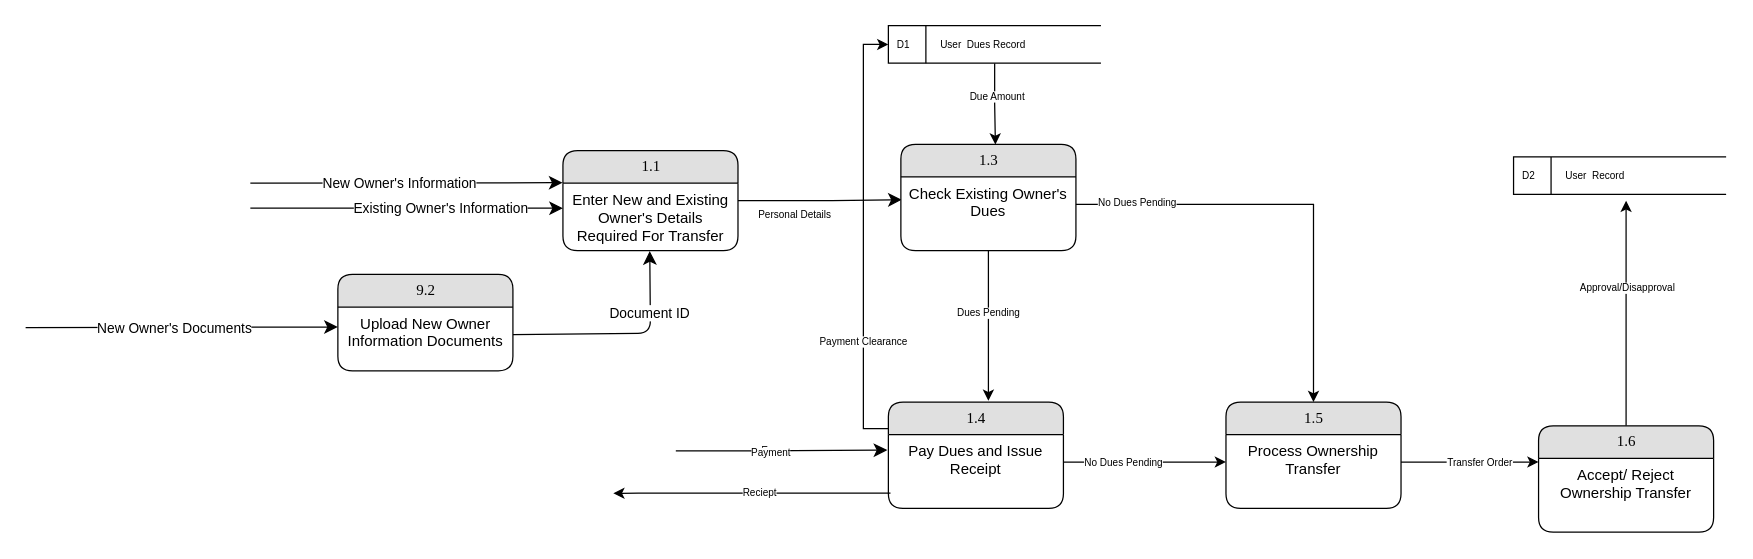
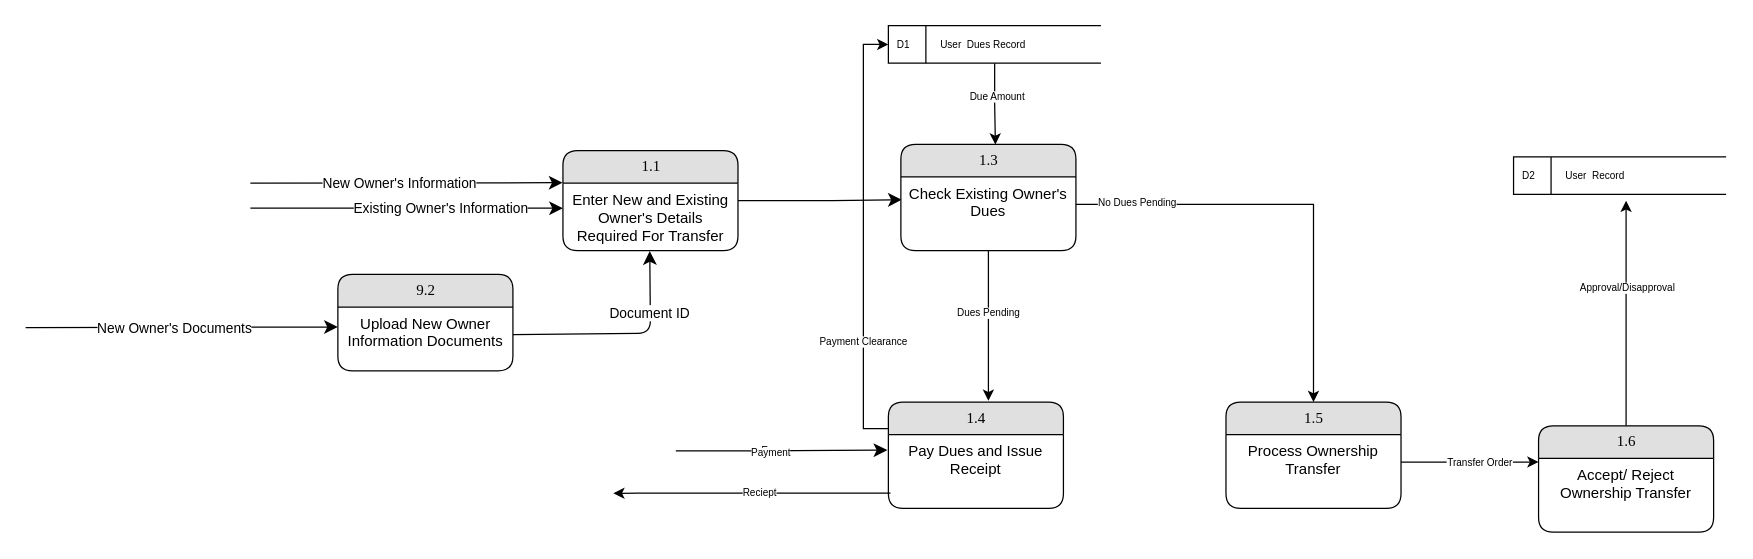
  <mxCell id="0" />
  <mxCell id="1" parent="0" />
  <mxCell id="2" style="edgeStyle=none;html=1;labelBackgroundColor=none;startFill=0;startSize=8;endFill=1;endSize=8;fontFamily=Verdana;fontSize=12;entryX=-0.002;entryY=0.32;entryDx=0;entryDy=0;entryPerimeter=0;" parent="1" target="5" edge="1"><mxGeometry relative="1" as="geometry"><mxPoint x="199.72" y="146" as="sourcePoint" /></mxGeometry></mxCell>
  <mxCell id="3" value="New Owner's Information" style="edgeLabel;html=1;align=center;verticalAlign=middle;resizable=0;points=[];" vertex="1" connectable="0" parent="2"><mxGeometry x="-0.048" relative="1" as="geometry"><mxPoint as="offset" /></mxGeometry></mxCell>
  <mxCell id="4" style="edgeStyle=orthogonalEdgeStyle;html=1;labelBackgroundColor=none;startFill=0;startSize=8;endFill=1;endSize=8;fontFamily=Verdana;fontSize=12;entryX=0.005;entryY=0.413;entryDx=0;entryDy=0;entryPerimeter=0;" parent="1" source="5" target="14" edge="1"><mxGeometry relative="1" as="geometry"><Array as="points" /></mxGeometry></mxCell>
  <mxCell id="5" value="1.1" style="swimlane;html=1;fontStyle=0;childLayout=stackLayout;horizontal=1;startSize=26;fillColor=#e0e0e0;horizontalStack=0;resizeParent=1;resizeLast=0;collapsible=1;marginBottom=0;swimlaneFillColor=#ffffff;align=center;rounded=1;shadow=0;comic=0;labelBackgroundColor=none;strokeWidth=1;fontFamily=Verdana;fontSize=12" parent="1" vertex="1"><mxGeometry x="449.72" y="120" width="140" height="80" as="geometry" /></mxCell>
  <mxCell id="6" value="Enter New and Existing Owner's Details Required For Transfer" style="text;html=1;strokeColor=none;fillColor=none;spacingLeft=4;spacingRight=4;whiteSpace=wrap;overflow=hidden;rotatable=0;points=[[0,0.5],[1,0.5]];portConstraint=eastwest;align=center;" parent="5" vertex="1"><mxGeometry y="26" width="140" height="54" as="geometry" /></mxCell>
  <mxCell id="7" style="edgeStyle=none;html=1;labelBackgroundColor=none;startFill=0;startSize=8;endFill=1;endSize=8;fontFamily=Verdana;fontSize=12;entryX=0.496;entryY=1.005;entryDx=0;entryDy=0;entryPerimeter=0;exitX=1;exitY=0.5;exitDx=0;exitDy=0;" parent="1" source="10" target="6" edge="1"><mxGeometry relative="1" as="geometry"><mxPoint x="519.72" y="256" as="targetPoint" /><Array as="points"><mxPoint x="519.72" y="266" /></Array></mxGeometry></mxCell>
  <mxCell id="8" value="Document ID" style="edgeLabel;html=1;align=center;verticalAlign=middle;resizable=0;points=[];" vertex="1" connectable="0" parent="7"><mxGeometry x="0.444" y="1" relative="1" as="geometry"><mxPoint as="offset" /></mxGeometry></mxCell>
  <mxCell id="9" value="9.2" style="swimlane;html=1;fontStyle=0;childLayout=stackLayout;horizontal=1;startSize=26;fillColor=#e0e0e0;horizontalStack=0;resizeParent=1;resizeLast=0;collapsible=1;marginBottom=0;swimlaneFillColor=#ffffff;align=center;rounded=1;shadow=0;comic=0;labelBackgroundColor=none;strokeWidth=1;fontFamily=Verdana;fontSize=12" parent="1" vertex="1"><mxGeometry x="269.72" y="219" width="140" height="77" as="geometry" /></mxCell>
  <mxCell id="10" value="Upload New Owner Information Documents" style="text;html=1;strokeColor=none;fillColor=none;spacingLeft=4;spacingRight=4;whiteSpace=wrap;overflow=hidden;rotatable=0;points=[[0,0.5],[1,0.5]];portConstraint=eastwest;align=center;" parent="9" vertex="1"><mxGeometry y="26" width="140" height="44" as="geometry" /></mxCell>
  <mxCell id="11" style="edgeStyle=orthogonalEdgeStyle;rounded=0;orthogonalLoop=1;jettySize=auto;html=1;exitX=0.5;exitY=1;exitDx=0;exitDy=0;fontSize=8;" edge="1" parent="1" source="13"><mxGeometry relative="1" as="geometry"><mxPoint x="790" y="320" as="targetPoint" /></mxGeometry></mxCell>
  <mxCell id="12" value="Dues Pending" style="edgeLabel;html=1;align=center;verticalAlign=middle;resizable=0;points=[];fontSize=8;" vertex="1" connectable="0" parent="11"><mxGeometry x="-0.179" y="-1" relative="1" as="geometry"><mxPoint as="offset" /></mxGeometry></mxCell>
  <mxCell id="13" value="1.3" style="swimlane;html=1;fontStyle=0;childLayout=stackLayout;horizontal=1;startSize=26;fillColor=#e0e0e0;horizontalStack=0;resizeParent=1;resizeLast=0;collapsible=1;marginBottom=0;swimlaneFillColor=#ffffff;align=center;rounded=1;shadow=0;comic=0;labelBackgroundColor=none;strokeWidth=1;fontFamily=Verdana;fontSize=12" parent="1" vertex="1"><mxGeometry x="720" y="115" width="140" height="85" as="geometry" /></mxCell>
  <mxCell id="14" value="Check Existing Owner's Dues" style="text;html=1;strokeColor=none;fillColor=none;spacingLeft=4;spacingRight=4;whiteSpace=wrap;overflow=hidden;rotatable=0;points=[[0,0.5],[1,0.5]];portConstraint=eastwest;align=center;" parent="13" vertex="1"><mxGeometry y="26" width="140" height="44" as="geometry" /></mxCell>
  <mxCell id="15" style="edgeStyle=none;html=1;labelBackgroundColor=none;startFill=0;startSize=8;endFill=1;endSize=8;fontFamily=Verdana;fontSize=12;" edge="1" parent="1"><mxGeometry relative="1" as="geometry"><mxPoint x="199.72" y="166" as="sourcePoint" /><mxPoint x="449.72" y="166" as="targetPoint" /></mxGeometry></mxCell>
  <mxCell id="16" value="Existing Owner's Information" style="edgeLabel;html=1;align=center;verticalAlign=middle;resizable=0;points=[];" vertex="1" connectable="0" parent="15"><mxGeometry x="0.214" y="1" relative="1" as="geometry"><mxPoint as="offset" /></mxGeometry></mxCell>
  <mxCell id="17" style="edgeStyle=none;html=1;labelBackgroundColor=none;startFill=0;startSize=8;endFill=1;endSize=8;fontFamily=Verdana;fontSize=12;entryX=-0.002;entryY=0.32;entryDx=0;entryDy=0;entryPerimeter=0;" edge="1" parent="1"><mxGeometry relative="1" as="geometry"><mxPoint x="20" y="261.4" as="sourcePoint" /><mxPoint x="269.72" y="261" as="targetPoint" /></mxGeometry></mxCell>
  <mxCell id="18" value="New Owner's Documents" style="edgeLabel;html=1;align=center;verticalAlign=middle;resizable=0;points=[];" vertex="1" connectable="0" parent="17"><mxGeometry x="-0.048" relative="1" as="geometry"><mxPoint as="offset" /></mxGeometry></mxCell>
- <mxCell id="19" value="&lt;font style=&quot;font-size: 8px;&quot;&gt;Personal Details&lt;/font&gt;" style="text;html=1;align=center;verticalAlign=middle;resizable=0;points=[];autosize=1;strokeColor=none;fillColor=none;" vertex="1" parent="1"><mxGeometry x="595" y="155" width="80" height="30" as="geometry" /></mxCell>
  <mxCell id="20" style="edgeStyle=orthogonalEdgeStyle;rounded=0;orthogonalLoop=1;jettySize=auto;html=1;exitX=0;exitY=0.25;exitDx=0;exitDy=0;entryX=0;entryY=0.5;entryDx=0;entryDy=0;fontSize=8;" edge="1" parent="1" source="22" target="29"><mxGeometry relative="1" as="geometry" /></mxCell>
  <mxCell id="21" value="Payment Clearance" style="edgeLabel;html=1;align=center;verticalAlign=middle;resizable=0;points=[];fontSize=8;" vertex="1" connectable="0" parent="20"><mxGeometry x="-0.482" y="1" relative="1" as="geometry"><mxPoint as="offset" /></mxGeometry></mxCell>
  <mxCell id="22" value="1.4" style="swimlane;html=1;fontStyle=0;childLayout=stackLayout;horizontal=1;startSize=26;fillColor=#e0e0e0;horizontalStack=0;resizeParent=1;resizeLast=0;collapsible=1;marginBottom=0;swimlaneFillColor=#ffffff;align=center;rounded=1;shadow=0;comic=0;labelBackgroundColor=none;strokeWidth=1;fontFamily=Verdana;fontSize=12" vertex="1" parent="1"><mxGeometry x="710" y="321" width="140" height="85" as="geometry" /></mxCell>
  <mxCell id="23" value="Pay Dues and Issue Receipt" style="text;html=1;strokeColor=none;fillColor=none;spacingLeft=4;spacingRight=4;whiteSpace=wrap;overflow=hidden;rotatable=0;points=[[0,0.5],[1,0.5]];portConstraint=eastwest;align=center;" vertex="1" parent="22"><mxGeometry y="26" width="140" height="44" as="geometry" /></mxCell>
  <mxCell id="24" style="edgeStyle=orthogonalEdgeStyle;html=1;labelBackgroundColor=none;startFill=0;startSize=8;endFill=1;endSize=8;fontFamily=Verdana;fontSize=12;entryX=-0.006;entryY=0.282;entryDx=0;entryDy=0;entryPerimeter=0;" edge="1" parent="1" target="23"><mxGeometry relative="1" as="geometry"><Array as="points"><mxPoint x="625" y="360" /></Array><mxPoint x="540" y="360" as="sourcePoint" /><mxPoint x="650" y="360" as="targetPoint" /></mxGeometry></mxCell>
  <mxCell id="25" value="E" style="edgeLabel;html=1;align=center;verticalAlign=middle;resizable=0;points=[];fontSize=8;" vertex="1" connectable="0" parent="24"><mxGeometry x="-0.171" y="1" relative="1" as="geometry"><mxPoint as="offset" /></mxGeometry></mxCell>
  <mxCell id="26" value="Payment" style="edgeLabel;html=1;align=center;verticalAlign=middle;resizable=0;points=[];fontSize=8;" vertex="1" connectable="0" parent="24"><mxGeometry x="-0.117" y="-1" relative="1" as="geometry"><mxPoint as="offset" /></mxGeometry></mxCell>
  <mxCell id="27" style="edgeStyle=orthogonalEdgeStyle;rounded=0;orthogonalLoop=1;jettySize=auto;html=1;fontSize=8;entryX=0.54;entryY=0.001;entryDx=0;entryDy=0;entryPerimeter=0;" edge="1" parent="1" source="29" target="13"><mxGeometry relative="1" as="geometry"><mxPoint x="795" y="110" as="targetPoint" /></mxGeometry></mxCell>
  <mxCell id="28" value="Due Amount&lt;br&gt;" style="edgeLabel;html=1;align=center;verticalAlign=middle;resizable=0;points=[];fontSize=8;" vertex="1" connectable="0" parent="27"><mxGeometry x="-0.199" y="1" relative="1" as="geometry"><mxPoint as="offset" /></mxGeometry></mxCell>
  <mxCell id="29" value="&amp;nbsp;D1&amp;nbsp; &amp;nbsp; &amp;nbsp; &amp;nbsp; &amp;nbsp; &amp;nbsp;User&amp;nbsp; Dues Record" style="html=1;dashed=0;whitespace=wrap;shape=mxgraph.dfd.dataStoreID;align=left;spacingLeft=3;points=[[0,0],[0.5,0],[1,0],[0,0.5],[1,0.5],[0,1],[0.5,1],[1,1]];fontSize=8;" vertex="1" parent="1"><mxGeometry x="710" y="20" width="170" height="30" as="geometry" /></mxCell>
  <mxCell id="30" style="edgeStyle=orthogonalEdgeStyle;rounded=0;orthogonalLoop=1;jettySize=auto;html=1;fontSize=8;exitX=0.012;exitY=1.066;exitDx=0;exitDy=0;exitPerimeter=0;" edge="1" parent="1" source="23"><mxGeometry relative="1" as="geometry"><mxPoint x="490" y="394" as="targetPoint" /><Array as="points"><mxPoint x="510" y="394" /></Array></mxGeometry></mxCell>
  <mxCell id="31" value="Reciept" style="edgeLabel;html=1;align=center;verticalAlign=middle;resizable=0;points=[];fontSize=8;" vertex="1" connectable="0" parent="30"><mxGeometry x="-0.052" relative="1" as="geometry"><mxPoint as="offset" /></mxGeometry></mxCell>
  <mxCell id="32" value="1.5" style="swimlane;html=1;fontStyle=0;childLayout=stackLayout;horizontal=1;startSize=26;fillColor=#e0e0e0;horizontalStack=0;resizeParent=1;resizeLast=0;collapsible=1;marginBottom=0;swimlaneFillColor=#ffffff;align=center;rounded=1;shadow=0;comic=0;labelBackgroundColor=none;strokeWidth=1;fontFamily=Verdana;fontSize=12" vertex="1" parent="1"><mxGeometry x="980" y="321" width="140" height="85" as="geometry" /></mxCell>
  <mxCell id="33" value="Process Ownership Transfer" style="text;html=1;strokeColor=none;fillColor=none;spacingLeft=4;spacingRight=4;whiteSpace=wrap;overflow=hidden;rotatable=0;points=[[0,0.5],[1,0.5]];portConstraint=eastwest;align=center;" vertex="1" parent="32"><mxGeometry y="26" width="140" height="44" as="geometry" /></mxCell>
- <mxCell id="34" style="edgeStyle=orthogonalEdgeStyle;rounded=0;orthogonalLoop=1;jettySize=auto;html=1;exitX=1;exitY=0.5;exitDx=0;exitDy=0;entryX=0;entryY=0.5;entryDx=0;entryDy=0;fontSize=8;" edge="1" parent="1" source="23" target="33"><mxGeometry relative="1" as="geometry" /></mxCell>
- <mxCell id="35" value="No Dues Pending" style="edgeLabel;html=1;align=center;verticalAlign=middle;resizable=0;points=[];fontSize=8;" vertex="1" connectable="0" parent="34"><mxGeometry x="-0.277" relative="1" as="geometry"><mxPoint as="offset" /></mxGeometry></mxCell>
  <mxCell id="36" style="edgeStyle=orthogonalEdgeStyle;rounded=0;orthogonalLoop=1;jettySize=auto;html=1;exitX=1;exitY=0.5;exitDx=0;exitDy=0;entryX=0.5;entryY=0;entryDx=0;entryDy=0;fontSize=8;" edge="1" parent="1" source="14" target="32"><mxGeometry relative="1" as="geometry" /></mxCell>
  <mxCell id="37" value="No Dues Pending" style="edgeLabel;html=1;align=center;verticalAlign=middle;resizable=0;points=[];fontSize=8;" vertex="1" connectable="0" parent="36"><mxGeometry x="-0.722" y="2" relative="1" as="geometry"><mxPoint as="offset" /></mxGeometry></mxCell>
  <mxCell id="38" style="edgeStyle=orthogonalEdgeStyle;rounded=0;orthogonalLoop=1;jettySize=auto;html=1;exitX=1;exitY=0.5;exitDx=0;exitDy=0;fontSize=8;" edge="1" parent="1" source="33"><mxGeometry relative="1" as="geometry"><mxPoint x="1230" y="369" as="targetPoint" /></mxGeometry></mxCell>
  <mxCell id="39" value="Transfer Order" style="edgeLabel;html=1;align=center;verticalAlign=middle;resizable=0;points=[];fontSize=8;" vertex="1" connectable="0" parent="38"><mxGeometry x="0.139" relative="1" as="geometry"><mxPoint as="offset" /></mxGeometry></mxCell>
  <mxCell id="40" style="edgeStyle=orthogonalEdgeStyle;rounded=0;orthogonalLoop=1;jettySize=auto;html=1;exitX=0.5;exitY=0;exitDx=0;exitDy=0;fontSize=8;" edge="1" parent="1" source="42"><mxGeometry relative="1" as="geometry"><mxPoint x="1300" y="160" as="targetPoint" /></mxGeometry></mxCell>
  <mxCell id="41" value="Approval/Disapproval" style="edgeLabel;html=1;align=center;verticalAlign=middle;resizable=0;points=[];fontSize=8;" vertex="1" connectable="0" parent="40"><mxGeometry x="0.23" relative="1" as="geometry"><mxPoint as="offset" /></mxGeometry></mxCell>
  <mxCell id="42" value="1.6" style="swimlane;html=1;fontStyle=0;childLayout=stackLayout;horizontal=1;startSize=26;fillColor=#e0e0e0;horizontalStack=0;resizeParent=1;resizeLast=0;collapsible=1;marginBottom=0;swimlaneFillColor=#ffffff;align=center;rounded=1;shadow=0;comic=0;labelBackgroundColor=none;strokeWidth=1;fontFamily=Verdana;fontSize=12" vertex="1" parent="1"><mxGeometry x="1230" y="340" width="140" height="85" as="geometry" /></mxCell>
  <mxCell id="43" value="Accept/ Reject Ownership Transfer" style="text;html=1;strokeColor=none;fillColor=none;spacingLeft=4;spacingRight=4;whiteSpace=wrap;overflow=hidden;rotatable=0;points=[[0,0.5],[1,0.5]];portConstraint=eastwest;align=center;" vertex="1" parent="42"><mxGeometry y="26" width="140" height="44" as="geometry" /></mxCell>
  <mxCell id="44" value="&amp;nbsp;D2&amp;nbsp; &amp;nbsp; &amp;nbsp; &amp;nbsp; &amp;nbsp; &amp;nbsp;User&amp;nbsp; Record" style="html=1;dashed=0;whitespace=wrap;shape=mxgraph.dfd.dataStoreID;align=left;spacingLeft=3;points=[[0,0],[0.5,0],[1,0],[0,0.5],[1,0.5],[0,1],[0.5,1],[1,1]];fontSize=8;" vertex="1" parent="1"><mxGeometry x="1210" y="125" width="170" height="30" as="geometry" /></mxCell>
